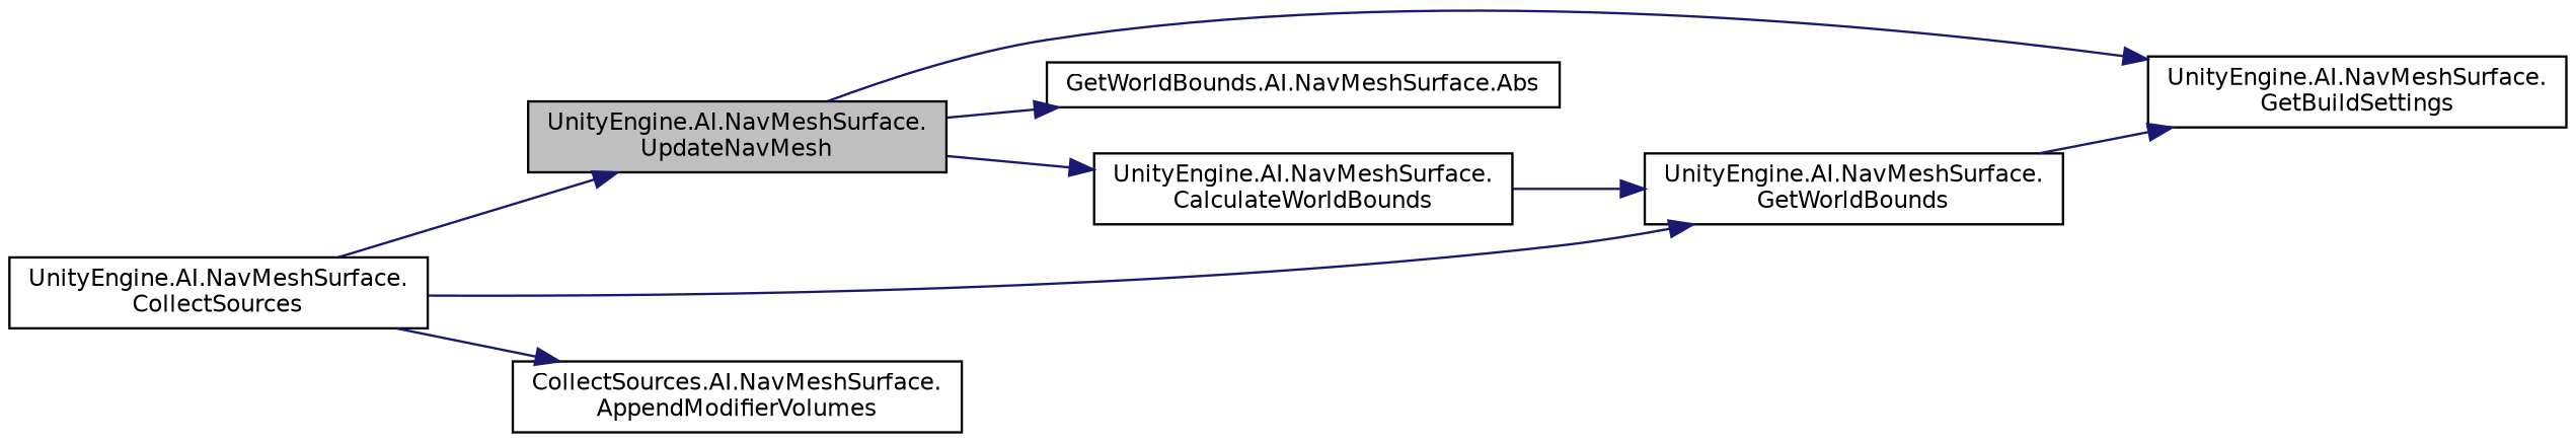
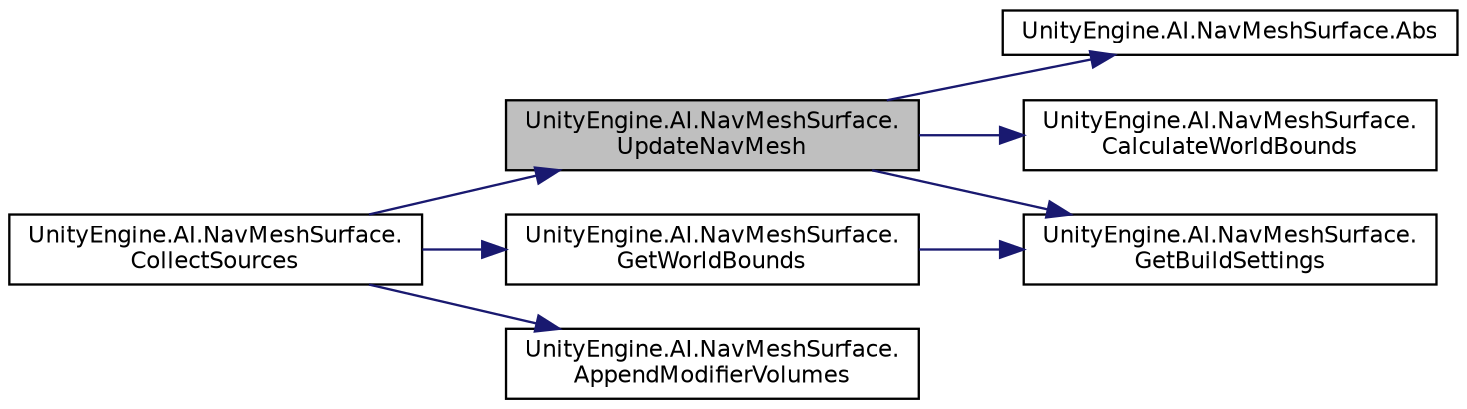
  digraph {
    rankdir=LR
    node [color=black fillcolor=white fontname=Helvetica fontsize=10 shape=record style=filled]
    edge [color=midnightblue fontname=Helvetica fontsize=10 labelfontname=Helvetica labelfontsize=10 style=solid]
    n1 [fillcolor=grey75 fontcolor=black height=0.2 label="UnityEngine.AI.NavMeshSurface.\lUpdateNavMesh" width=0.4]
-   n2 [height=0.2 label="GetWorldBounds.AI.NavMeshSurface.Abs" width=0.4]
+   n2 [height=0.2 label="UnityEngine.AI.NavMeshSurface.Abs" width=0.4]
    n3 [height=0.2 label="UnityEngine.AI.NavMeshSurface.\lCalculateWorldBounds" width=0.4]
    n4 [height=0.2 label="UnityEngine.AI.NavMeshSurface.\lGetBuildSettings" width=0.4]
    n5 [height=0.2 label="UnityEngine.AI.NavMeshSurface.\lCollectSources" width=0.4]
    n6 [height=0.2 label="UnityEngine.AI.NavMeshSurface.\lGetWorldBounds" width=0.4]
-   n7 [height=0.2 label="CollectSources.AI.NavMeshSurface.\lAppendModifierVolumes" width=0.4]
+   n7 [height=0.2 label="UnityEngine.AI.NavMeshSurface.\lAppendModifierVolumes" width=0.4]
    n1 -> n2
    n1 -> n3
    n1 -> n4
-   n3 -> n6
    n5 -> n1
    n5 -> n6
    n5 -> n7
    n6 -> n4
  }
